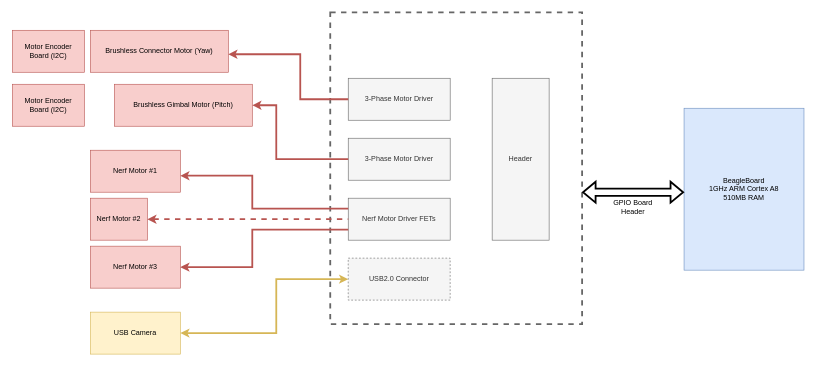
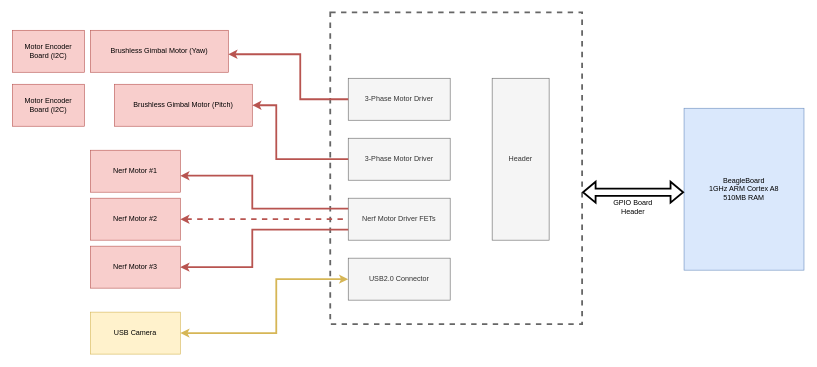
  <mxCell id="0" />
  <mxCell id="1" parent="0" />
  <mxCell id="2" value="" style="rounded=0;whiteSpace=wrap;html=1;fillColor=none;strokeColor=#666666;fontColor=#333333;shadow=0;dashed=1;strokeWidth=3;" parent="1" vertex="1"><mxGeometry x="550" y="20" width="420" height="520" as="geometry" /></mxCell>
  <mxCell id="3" value="BeagleBoard&lt;br&gt;1GHz ARM Cortex A8&lt;br&gt;510MB RAM" style="rounded=0;whiteSpace=wrap;html=1;fillColor=#dae8fc;strokeColor=#6c8ebf;shadow=0;" parent="1" vertex="1"><mxGeometry x="1140" y="180" width="200" height="270" as="geometry" /></mxCell>
  <mxCell id="4" value="3-Phase Motor Driver" style="rounded=0;whiteSpace=wrap;html=1;fillColor=#f5f5f5;strokeColor=#666666;fontColor=#333333;shadow=0;" parent="1" vertex="1"><mxGeometry x="580" y="130" width="170" height="70" as="geometry" /></mxCell>
  <mxCell id="5" value="3-Phase Motor Driver" style="rounded=0;whiteSpace=wrap;html=1;fillColor=#f5f5f5;strokeColor=#666666;fontColor=#333333;shadow=0;" parent="1" vertex="1"><mxGeometry x="580" y="230" width="170" height="70" as="geometry" /></mxCell>
  <mxCell id="6" value="Header" style="rounded=0;whiteSpace=wrap;html=1;fillColor=#f5f5f5;strokeColor=#666666;fontColor=#333333;shadow=0;" parent="1" vertex="1"><mxGeometry x="820" y="130" width="95" height="270" as="geometry" /></mxCell>
- <mxCell id="7" value="Brushless Connector Motor (Yaw)" style="rounded=0;whiteSpace=wrap;html=1;fillColor=#f8cecc;strokeColor=#b85450;shadow=0;" parent="1" vertex="1"><mxGeometry x="150" y="50" width="230" height="70" as="geometry" /></mxCell>
+ <mxCell id="7" value="Brushless Gimbal Motor (Yaw)" style="rounded=0;whiteSpace=wrap;html=1;fillColor=#f8cecc;strokeColor=#b85450;shadow=0;" parent="1" vertex="1"><mxGeometry x="150" y="50" width="230" height="70" as="geometry" /></mxCell>
  <mxCell id="8" value="Brushless Gimbal Motor (Pitch)" style="rounded=0;whiteSpace=wrap;html=1;fillColor=#f8cecc;strokeColor=#b85450;shadow=0;" parent="1" vertex="1"><mxGeometry x="190" y="140" width="230" height="70" as="geometry" /></mxCell>
  <mxCell id="9" value="Nerf Motor Driver FETs" style="rounded=0;whiteSpace=wrap;html=1;fillColor=#f5f5f5;strokeColor=#666666;fontColor=#333333;shadow=0;" parent="1" vertex="1"><mxGeometry x="580" y="330" width="170" height="70" as="geometry" /></mxCell>
  <mxCell id="10" value="Nerf Motor #1" style="rounded=0;whiteSpace=wrap;html=1;fillColor=#f8cecc;strokeColor=#b85450;shadow=0;" parent="1" vertex="1"><mxGeometry x="150" y="250" width="150" height="70" as="geometry" /></mxCell>
- <mxCell id="11" value="Nerf Motor #2" style="rounded=0;whiteSpace=wrap;html=1;fillColor=#f8cecc;strokeColor=#b85450;shadow=0;" parent="1" vertex="1"><mxGeometry x="150" y="330" width="95" height="70" as="geometry" /></mxCell>
+ <mxCell id="11" value="Nerf Motor #2" style="rounded=0;whiteSpace=wrap;html=1;fillColor=#f8cecc;strokeColor=#b85450;shadow=0;" parent="1" vertex="1"><mxGeometry x="150" y="330" width="150" height="70" as="geometry" /></mxCell>
  <mxCell id="12" value="Nerf Motor #3" style="rounded=0;whiteSpace=wrap;html=1;fillColor=#f8cecc;strokeColor=#b85450;shadow=0;" parent="1" vertex="1"><mxGeometry x="150" y="410" width="150" height="70" as="geometry" /></mxCell>
  <mxCell id="13" value="USB Camera" style="rounded=0;whiteSpace=wrap;html=1;fillColor=#fff2cc;strokeColor=#d6b656;shadow=0;" parent="1" vertex="1"><mxGeometry x="150" y="520" width="150" height="70" as="geometry" /></mxCell>
- <mxCell id="14" value="USB2.0 Connector" style="rounded=0;whiteSpace=wrap;html=1;fillColor=#f5f5f5;strokeColor=#666666;fontColor=#333333;shadow=0;dashed=1;" parent="1" vertex="1"><mxGeometry x="580" y="430" width="170" height="70" as="geometry" /></mxCell>
+ <mxCell id="14" value="USB2.0 Connector" style="rounded=0;whiteSpace=wrap;html=1;fillColor=#f5f5f5;strokeColor=#666666;fontColor=#333333;shadow=0;" parent="1" vertex="1"><mxGeometry x="580" y="430" width="170" height="70" as="geometry" /></mxCell>
  <mxCell id="15" value="" style="shape=flexArrow;endArrow=classic;startArrow=classic;html=1;rounded=0;strokeWidth=3;fillColor=default;" parent="1" edge="1"><mxGeometry width="100" height="100" relative="1" as="geometry"><mxPoint x="1140" y="320" as="sourcePoint" /><mxPoint x="970" y="320" as="targetPoint" /></mxGeometry></mxCell>
  <mxCell id="16" value="" style="endArrow=classic;startArrow=classic;html=1;rounded=0;exitX=1;exitY=0.5;exitDx=0;exitDy=0;entryX=0;entryY=0.5;entryDx=0;entryDy=0;edgeStyle=orthogonalEdgeStyle;strokeWidth=3;fillColor=#fff2cc;strokeColor=#d6b656;" parent="1" source="13" target="14" edge="1"><mxGeometry width="50" height="50" relative="1" as="geometry"><mxPoint x="560" y="430" as="sourcePoint" /><mxPoint x="610" y="380" as="targetPoint" /><Array as="points"><mxPoint x="460" y="555" /><mxPoint x="460" y="465" /></Array></mxGeometry></mxCell>
  <mxCell id="17" value="" style="endArrow=none;startArrow=classic;html=1;rounded=0;exitX=1;exitY=0.5;exitDx=0;exitDy=0;entryX=0;entryY=0.75;entryDx=0;entryDy=0;edgeStyle=orthogonalEdgeStyle;endFill=0;strokeWidth=3;fillColor=#f8cecc;strokeColor=#b85450;" parent="1" target="9" edge="1"><mxGeometry width="50" height="50" relative="1" as="geometry"><mxPoint x="300" y="445" as="sourcePoint" /><mxPoint x="580" y="355" as="targetPoint" /><Array as="points"><mxPoint x="420" y="445" /><mxPoint x="420" y="383" /></Array></mxGeometry></mxCell>
  <mxCell id="18" value="" style="endArrow=none;startArrow=classic;html=1;rounded=0;exitX=1;exitY=0.5;exitDx=0;exitDy=0;edgeStyle=orthogonalEdgeStyle;entryX=0;entryY=0.5;entryDx=0;entryDy=0;endFill=0;strokeWidth=3;fillColor=#f8cecc;strokeColor=#b85450;dashed=1;" parent="1" source="11" target="9" edge="1"><mxGeometry width="50" height="50" relative="1" as="geometry"><mxPoint x="300" y="360" as="sourcePoint" /><mxPoint x="580" y="270" as="targetPoint" /><Array as="points" /></mxGeometry></mxCell>
  <mxCell id="19" value="" style="endArrow=none;startArrow=classic;html=1;rounded=0;exitX=1;exitY=0.5;exitDx=0;exitDy=0;entryX=0;entryY=0.25;entryDx=0;entryDy=0;edgeStyle=orthogonalEdgeStyle;endFill=0;strokeWidth=3;fillColor=#f8cecc;strokeColor=#b85450;" parent="1" target="9" edge="1"><mxGeometry width="50" height="50" relative="1" as="geometry"><mxPoint x="300" y="292.5" as="sourcePoint" /><mxPoint x="580" y="230" as="targetPoint" /><Array as="points"><mxPoint x="420" y="292" /><mxPoint x="420" y="348" /></Array></mxGeometry></mxCell>
  <mxCell id="20" value="" style="endArrow=none;startArrow=classic;html=1;rounded=0;exitX=1;exitY=0.5;exitDx=0;exitDy=0;entryX=0;entryY=0.25;entryDx=0;entryDy=0;edgeStyle=orthogonalEdgeStyle;endFill=0;strokeWidth=3;fillColor=#f8cecc;strokeColor=#b85450;" parent="1" source="8" edge="1"><mxGeometry width="50" height="50" relative="1" as="geometry"><mxPoint x="300" y="210.02" as="sourcePoint" /><mxPoint x="580" y="265.02" as="targetPoint" /><Array as="points"><mxPoint x="460" y="175" /><mxPoint x="460" y="265" /></Array></mxGeometry></mxCell>
  <mxCell id="21" value="" style="endArrow=none;startArrow=classic;html=1;rounded=0;exitX=1;exitY=0.5;exitDx=0;exitDy=0;entryX=0;entryY=0.5;entryDx=0;entryDy=0;edgeStyle=orthogonalEdgeStyle;endFill=0;strokeWidth=3;fillColor=#f8cecc;strokeColor=#b85450;" parent="1" target="4" edge="1"><mxGeometry width="50" height="50" relative="1" as="geometry"><mxPoint x="380" y="90" as="sourcePoint" /><mxPoint x="580" y="180.02" as="targetPoint" /><Array as="points"><mxPoint x="500" y="90" /><mxPoint x="500" y="165" /></Array></mxGeometry></mxCell>
  <mxCell id="22" value="Motor Encoder&lt;br&gt;Board (I2C)" style="rounded=0;whiteSpace=wrap;html=1;fillColor=#f8cecc;strokeColor=#b85450;shadow=0;" vertex="1" parent="1"><mxGeometry x="20" y="50" width="120" height="70" as="geometry" /></mxCell>
  <mxCell id="23" value="Motor Encoder&lt;br&gt;Board (I2C)" style="rounded=0;whiteSpace=wrap;html=1;fillColor=#f8cecc;strokeColor=#b85450;shadow=0;" vertex="1" parent="1"><mxGeometry x="20" y="140" width="120" height="70" as="geometry" /></mxCell>
  <mxCell id="24" value="GPIO Board Header" style="text;html=1;strokeColor=none;fillColor=none;align=center;verticalAlign=middle;whiteSpace=wrap;rounded=0;" vertex="1" parent="1"><mxGeometry x="1000" y="330" width="110" height="30" as="geometry" /></mxCell>
